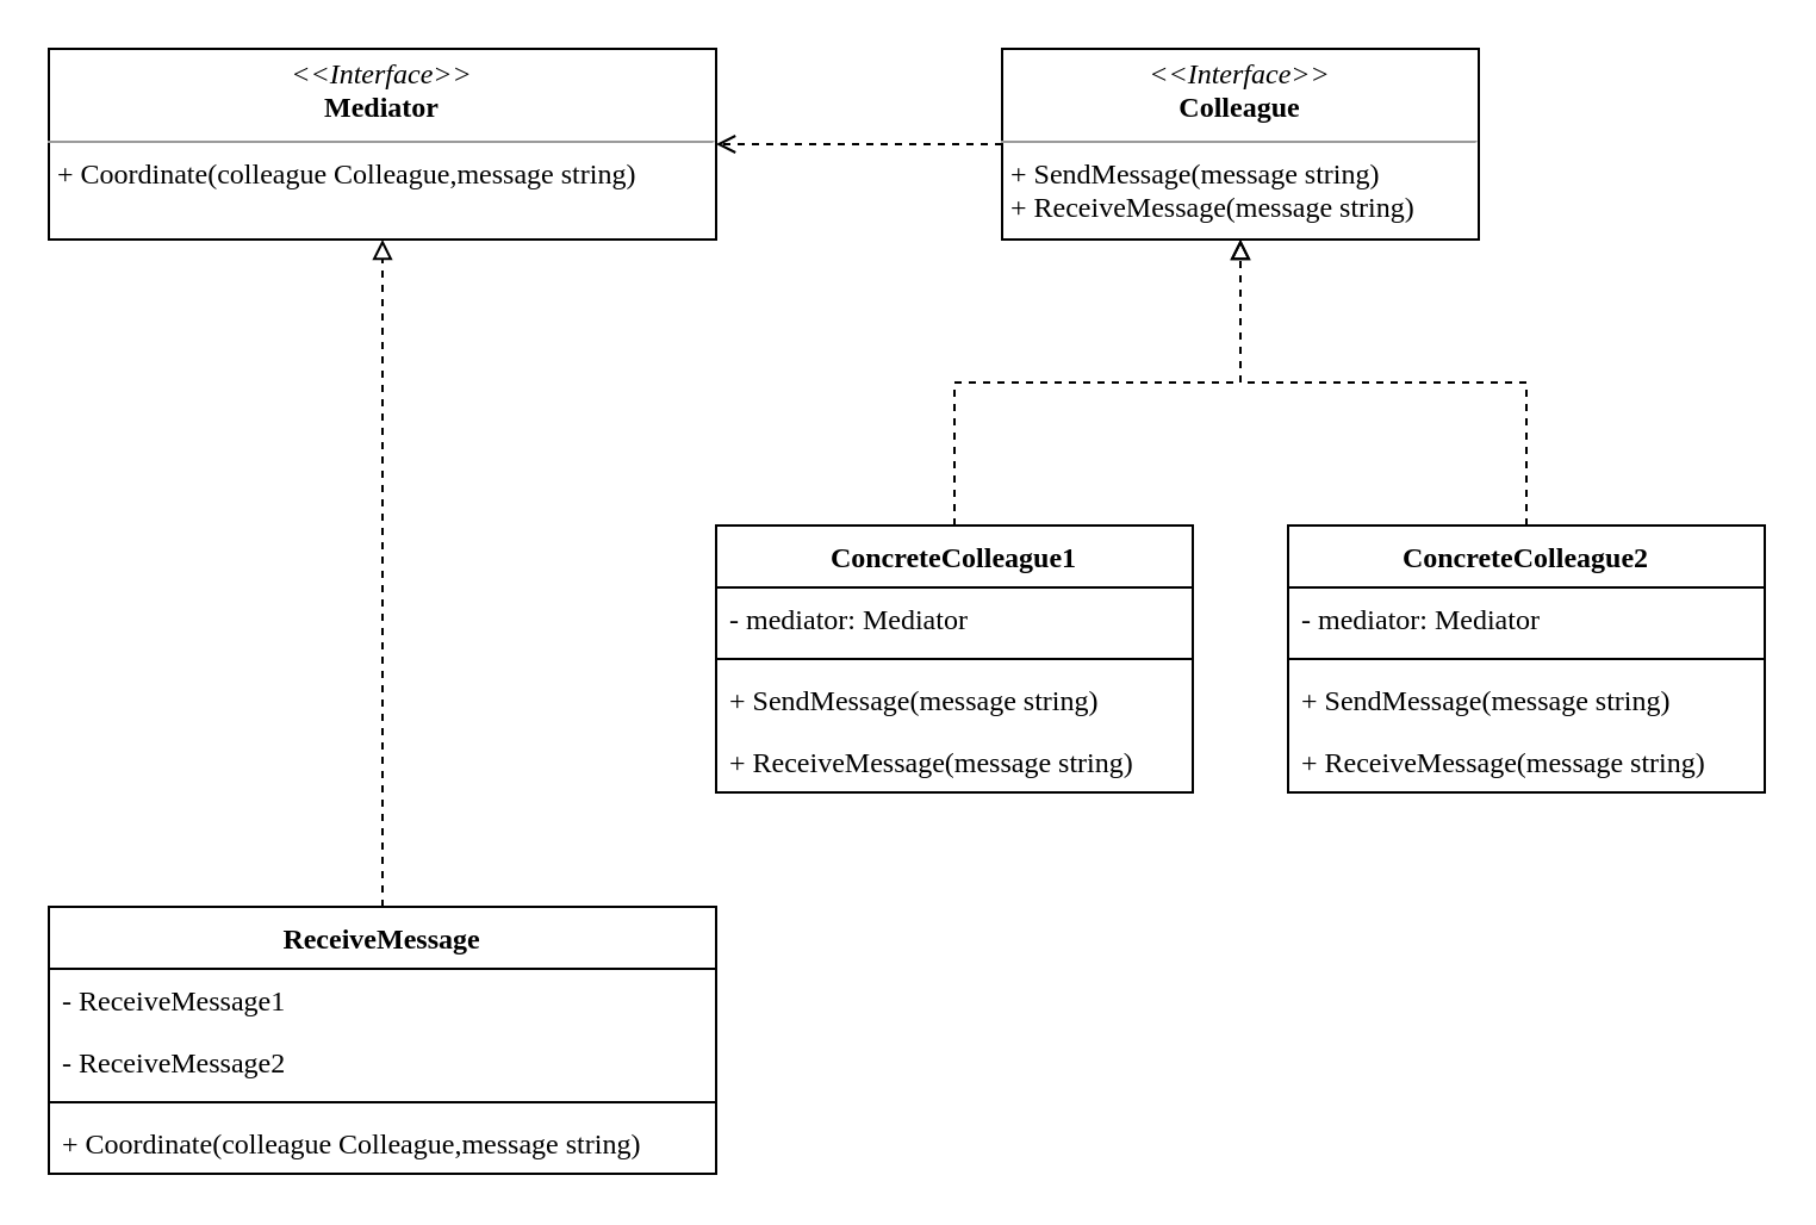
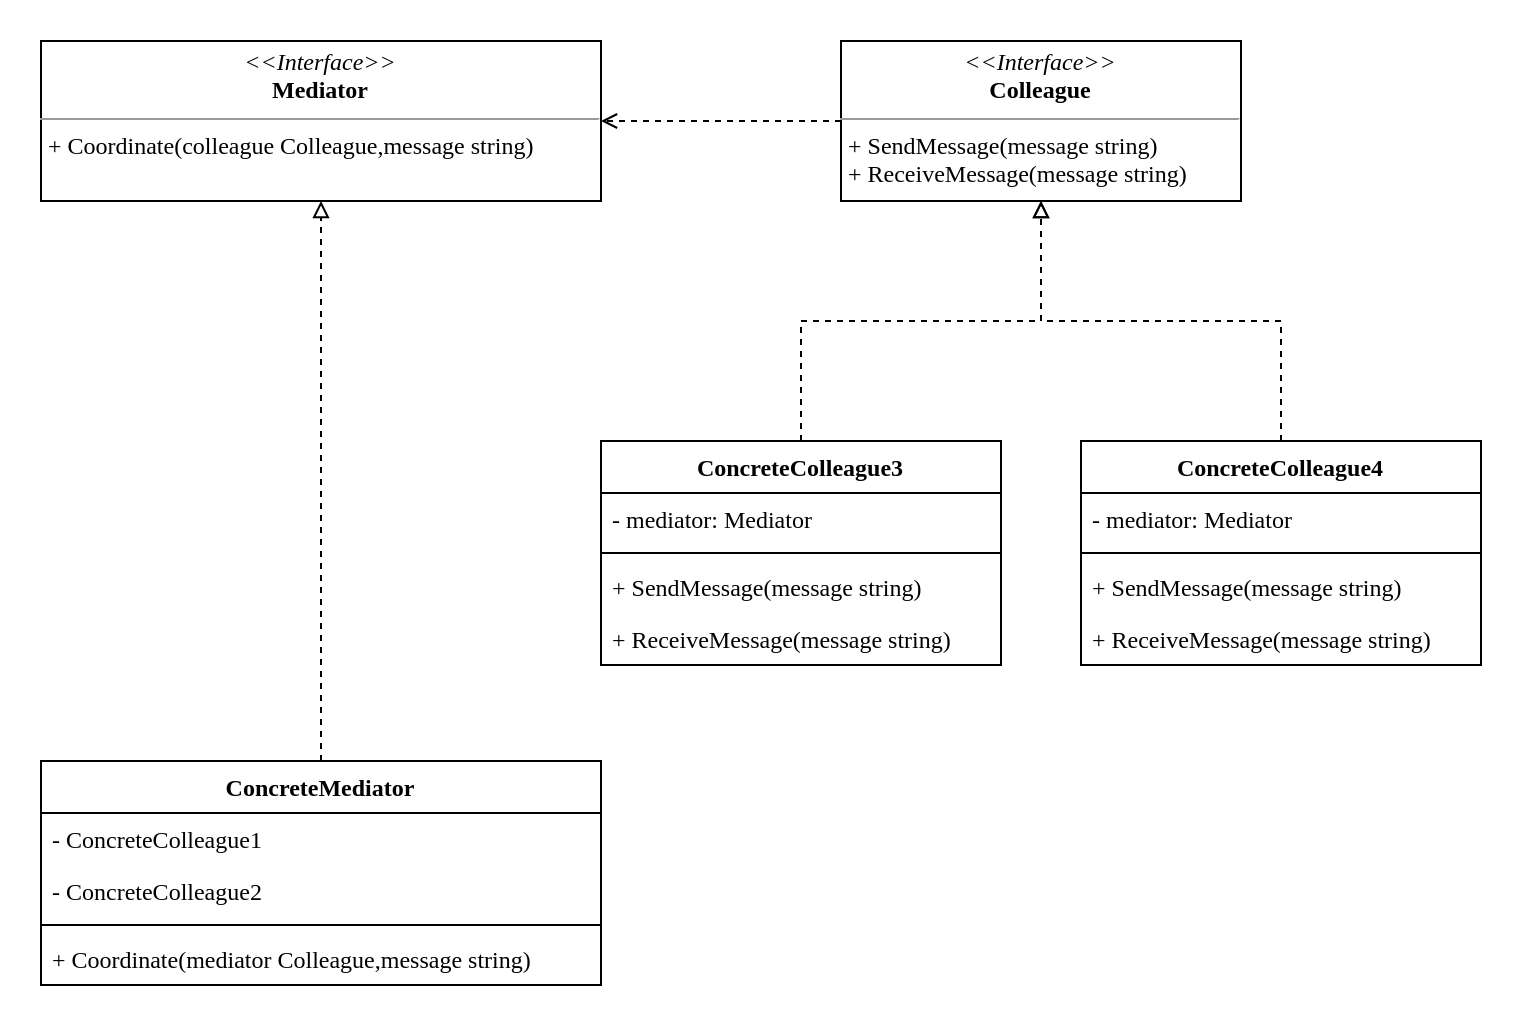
  <mxCell id="0" />
  <mxCell id="1" parent="0" />
  <mxCell id="2" value="&lt;p style=&quot;margin:0px;margin-top:4px;text-align:center;&quot;&gt;&lt;i&gt;&amp;lt;&amp;lt;Interface&amp;gt;&amp;gt;&lt;/i&gt;&lt;br&gt;&lt;b&gt;Mediator&lt;/b&gt;&lt;/p&gt;&lt;hr size=&quot;1&quot;&gt;&lt;p style=&quot;margin:0px;margin-left:4px;&quot;&gt;+&amp;nbsp;Coordinate(colleague Colleague,message string)&lt;/p&gt;" style="verticalAlign=top;align=left;overflow=fill;fontSize=12;fontFamily=Times New Roman;html=1;" vertex="1" parent="1"><mxGeometry x="20" y="20" width="280" height="80" as="geometry" /></mxCell>
  <mxCell id="3" style="edgeStyle=orthogonalEdgeStyle;rounded=0;orthogonalLoop=1;jettySize=auto;html=1;exitX=0;exitY=0.5;exitDx=0;exitDy=0;dashed=1;fontFamily=Times New Roman;endArrow=open;endFill=0;" edge="1" parent="1" source="4" target="2"><mxGeometry relative="1" as="geometry" /></mxCell>
  <mxCell id="4" value="&lt;p style=&quot;margin:0px;margin-top:4px;text-align:center;&quot;&gt;&lt;i&gt;&amp;lt;&amp;lt;Interface&amp;gt;&amp;gt;&lt;/i&gt;&lt;br&gt;&lt;b&gt;Colleague&lt;/b&gt;&lt;/p&gt;&lt;hr size=&quot;1&quot;&gt;&lt;p style=&quot;margin:0px;margin-left:4px;&quot;&gt;+ SendMessage(message string)&lt;br&gt;&lt;/p&gt;&lt;p style=&quot;margin:0px;margin-left:4px;&quot;&gt;+ ReceiveMessage(message string)&lt;/p&gt;" style="verticalAlign=top;align=left;overflow=fill;fontSize=12;fontFamily=Times New Roman;html=1;" vertex="1" parent="1"><mxGeometry x="420" y="20" width="200" height="80" as="geometry" /></mxCell>
  <mxCell id="5" style="edgeStyle=orthogonalEdgeStyle;rounded=0;orthogonalLoop=1;jettySize=auto;html=1;exitX=0.5;exitY=0;exitDx=0;exitDy=0;fontFamily=Times New Roman;endArrow=block;endFill=0;dashed=1;" edge="1" parent="1" source="6" target="4"><mxGeometry relative="1" as="geometry" /></mxCell>
- <mxCell id="6" value="ConcreteColleague1" style="swimlane;fontStyle=1;align=center;verticalAlign=top;childLayout=stackLayout;horizontal=1;startSize=26;horizontalStack=0;resizeParent=1;resizeParentMax=0;resizeLast=0;collapsible=1;marginBottom=0;fontFamily=Times New Roman;" vertex="1" parent="1"><mxGeometry x="300" y="220" width="200" height="112" as="geometry" /></mxCell>
+ <mxCell id="6" value="ConcreteColleague3" style="swimlane;fontStyle=1;align=center;verticalAlign=top;childLayout=stackLayout;horizontal=1;startSize=26;horizontalStack=0;resizeParent=1;resizeParentMax=0;resizeLast=0;collapsible=1;marginBottom=0;fontFamily=Times New Roman;" vertex="1" parent="1"><mxGeometry x="300" y="220" width="200" height="112" as="geometry" /></mxCell>
  <mxCell id="7" value="- mediator: Mediator" style="text;strokeColor=none;fillColor=none;align=left;verticalAlign=top;spacingLeft=4;spacingRight=4;overflow=hidden;rotatable=0;points=[[0,0.5],[1,0.5]];portConstraint=eastwest;fontFamily=Times New Roman;" vertex="1" parent="6"><mxGeometry y="26" width="200" height="26" as="geometry" /></mxCell>
  <mxCell id="8" value="" style="line;strokeWidth=1;fillColor=none;align=left;verticalAlign=middle;spacingTop=-1;spacingLeft=3;spacingRight=3;rotatable=0;labelPosition=right;points=[];portConstraint=eastwest;strokeColor=inherit;fontFamily=Times New Roman;" vertex="1" parent="6"><mxGeometry y="52" width="200" height="8" as="geometry" /></mxCell>
  <mxCell id="9" value="+ SendMessage(message string)" style="text;strokeColor=none;fillColor=none;align=left;verticalAlign=top;spacingLeft=4;spacingRight=4;overflow=hidden;rotatable=0;points=[[0,0.5],[1,0.5]];portConstraint=eastwest;fontFamily=Times New Roman;" vertex="1" parent="6"><mxGeometry y="60" width="200" height="26" as="geometry" /></mxCell>
  <mxCell id="10" value="+ ReceiveMessage(message string)" style="text;strokeColor=none;fillColor=none;align=left;verticalAlign=top;spacingLeft=4;spacingRight=4;overflow=hidden;rotatable=0;points=[[0,0.5],[1,0.5]];portConstraint=eastwest;fontFamily=Times New Roman;" vertex="1" parent="6"><mxGeometry y="86" width="200" height="26" as="geometry" /></mxCell>
  <mxCell id="11" style="edgeStyle=orthogonalEdgeStyle;rounded=0;orthogonalLoop=1;jettySize=auto;html=1;exitX=0.5;exitY=0;exitDx=0;exitDy=0;entryX=0.5;entryY=1;entryDx=0;entryDy=0;dashed=1;fontFamily=Times New Roman;endArrow=block;endFill=0;" edge="1" parent="1" source="12" target="4"><mxGeometry relative="1" as="geometry" /></mxCell>
- <mxCell id="12" value="ConcreteColleague2" style="swimlane;fontStyle=1;align=center;verticalAlign=top;childLayout=stackLayout;horizontal=1;startSize=26;horizontalStack=0;resizeParent=1;resizeParentMax=0;resizeLast=0;collapsible=1;marginBottom=0;fontFamily=Times New Roman;" vertex="1" parent="1"><mxGeometry x="540" y="220" width="200" height="112" as="geometry" /></mxCell>
+ <mxCell id="12" value="ConcreteColleague4" style="swimlane;fontStyle=1;align=center;verticalAlign=top;childLayout=stackLayout;horizontal=1;startSize=26;horizontalStack=0;resizeParent=1;resizeParentMax=0;resizeLast=0;collapsible=1;marginBottom=0;fontFamily=Times New Roman;" vertex="1" parent="1"><mxGeometry x="540" y="220" width="200" height="112" as="geometry" /></mxCell>
  <mxCell id="13" value="- mediator: Mediator" style="text;strokeColor=none;fillColor=none;align=left;verticalAlign=top;spacingLeft=4;spacingRight=4;overflow=hidden;rotatable=0;points=[[0,0.5],[1,0.5]];portConstraint=eastwest;fontFamily=Times New Roman;" vertex="1" parent="12"><mxGeometry y="26" width="200" height="26" as="geometry" /></mxCell>
  <mxCell id="14" value="" style="line;strokeWidth=1;fillColor=none;align=left;verticalAlign=middle;spacingTop=-1;spacingLeft=3;spacingRight=3;rotatable=0;labelPosition=right;points=[];portConstraint=eastwest;strokeColor=inherit;fontFamily=Times New Roman;" vertex="1" parent="12"><mxGeometry y="52" width="200" height="8" as="geometry" /></mxCell>
  <mxCell id="15" value="+ SendMessage(message string)" style="text;strokeColor=none;fillColor=none;align=left;verticalAlign=top;spacingLeft=4;spacingRight=4;overflow=hidden;rotatable=0;points=[[0,0.5],[1,0.5]];portConstraint=eastwest;fontFamily=Times New Roman;" vertex="1" parent="12"><mxGeometry y="60" width="200" height="26" as="geometry" /></mxCell>
  <mxCell id="16" value="+ ReceiveMessage(message string)" style="text;strokeColor=none;fillColor=none;align=left;verticalAlign=top;spacingLeft=4;spacingRight=4;overflow=hidden;rotatable=0;points=[[0,0.5],[1,0.5]];portConstraint=eastwest;fontFamily=Times New Roman;" vertex="1" parent="12"><mxGeometry y="86" width="200" height="26" as="geometry" /></mxCell>
  <mxCell id="17" style="edgeStyle=orthogonalEdgeStyle;rounded=0;orthogonalLoop=1;jettySize=auto;html=1;exitX=0.5;exitY=0;exitDx=0;exitDy=0;dashed=1;fontFamily=Times New Roman;endArrow=block;endFill=0;" edge="1" parent="1" source="18" target="2"><mxGeometry relative="1" as="geometry" /></mxCell>
- <mxCell id="18" value="ReceiveMessage" style="swimlane;fontStyle=1;align=center;verticalAlign=top;childLayout=stackLayout;horizontal=1;startSize=26;horizontalStack=0;resizeParent=1;resizeParentMax=0;resizeLast=0;collapsible=1;marginBottom=0;fontFamily=Times New Roman;" vertex="1" parent="1"><mxGeometry x="20" y="380" width="280" height="112" as="geometry" /></mxCell>
- <mxCell id="19" value="- ReceiveMessage1" style="text;strokeColor=none;fillColor=none;align=left;verticalAlign=top;spacingLeft=4;spacingRight=4;overflow=hidden;rotatable=0;points=[[0,0.5],[1,0.5]];portConstraint=eastwest;fontFamily=Times New Roman;" vertex="1" parent="18"><mxGeometry y="26" width="280" height="26" as="geometry" /></mxCell>
- <mxCell id="20" value="- ReceiveMessage2" style="text;strokeColor=none;fillColor=none;align=left;verticalAlign=top;spacingLeft=4;spacingRight=4;overflow=hidden;rotatable=0;points=[[0,0.5],[1,0.5]];portConstraint=eastwest;fontFamily=Times New Roman;" vertex="1" parent="18"><mxGeometry y="52" width="280" height="26" as="geometry" /></mxCell>
+ <mxCell id="18" value="ConcreteMediator" style="swimlane;fontStyle=1;align=center;verticalAlign=top;childLayout=stackLayout;horizontal=1;startSize=26;horizontalStack=0;resizeParent=1;resizeParentMax=0;resizeLast=0;collapsible=1;marginBottom=0;fontFamily=Times New Roman;" vertex="1" parent="1"><mxGeometry x="20" y="380" width="280" height="112" as="geometry" /></mxCell>
+ <mxCell id="19" value="- ConcreteColleague1" style="text;strokeColor=none;fillColor=none;align=left;verticalAlign=top;spacingLeft=4;spacingRight=4;overflow=hidden;rotatable=0;points=[[0,0.5],[1,0.5]];portConstraint=eastwest;fontFamily=Times New Roman;" vertex="1" parent="18"><mxGeometry y="26" width="280" height="26" as="geometry" /></mxCell>
+ <mxCell id="20" value="- ConcreteColleague2" style="text;strokeColor=none;fillColor=none;align=left;verticalAlign=top;spacingLeft=4;spacingRight=4;overflow=hidden;rotatable=0;points=[[0,0.5],[1,0.5]];portConstraint=eastwest;fontFamily=Times New Roman;" vertex="1" parent="18"><mxGeometry y="52" width="280" height="26" as="geometry" /></mxCell>
  <mxCell id="21" value="" style="line;strokeWidth=1;fillColor=none;align=left;verticalAlign=middle;spacingTop=-1;spacingLeft=3;spacingRight=3;rotatable=0;labelPosition=right;points=[];portConstraint=eastwest;strokeColor=inherit;fontFamily=Times New Roman;" vertex="1" parent="18"><mxGeometry y="78" width="280" height="8" as="geometry" /></mxCell>
- <mxCell id="22" value="+ Coordinate(colleague Colleague,message string)" style="text;strokeColor=none;fillColor=none;align=left;verticalAlign=top;spacingLeft=4;spacingRight=4;overflow=hidden;rotatable=0;points=[[0,0.5],[1,0.5]];portConstraint=eastwest;fontFamily=Times New Roman;" vertex="1" parent="18"><mxGeometry y="86" width="280" height="26" as="geometry" /></mxCell>
+ <mxCell id="22" value="+ Coordinate(mediator Colleague,message string)" style="text;strokeColor=none;fillColor=none;align=left;verticalAlign=top;spacingLeft=4;spacingRight=4;overflow=hidden;rotatable=0;points=[[0,0.5],[1,0.5]];portConstraint=eastwest;fontFamily=Times New Roman;" vertex="1" parent="18"><mxGeometry y="86" width="280" height="26" as="geometry" /></mxCell>
